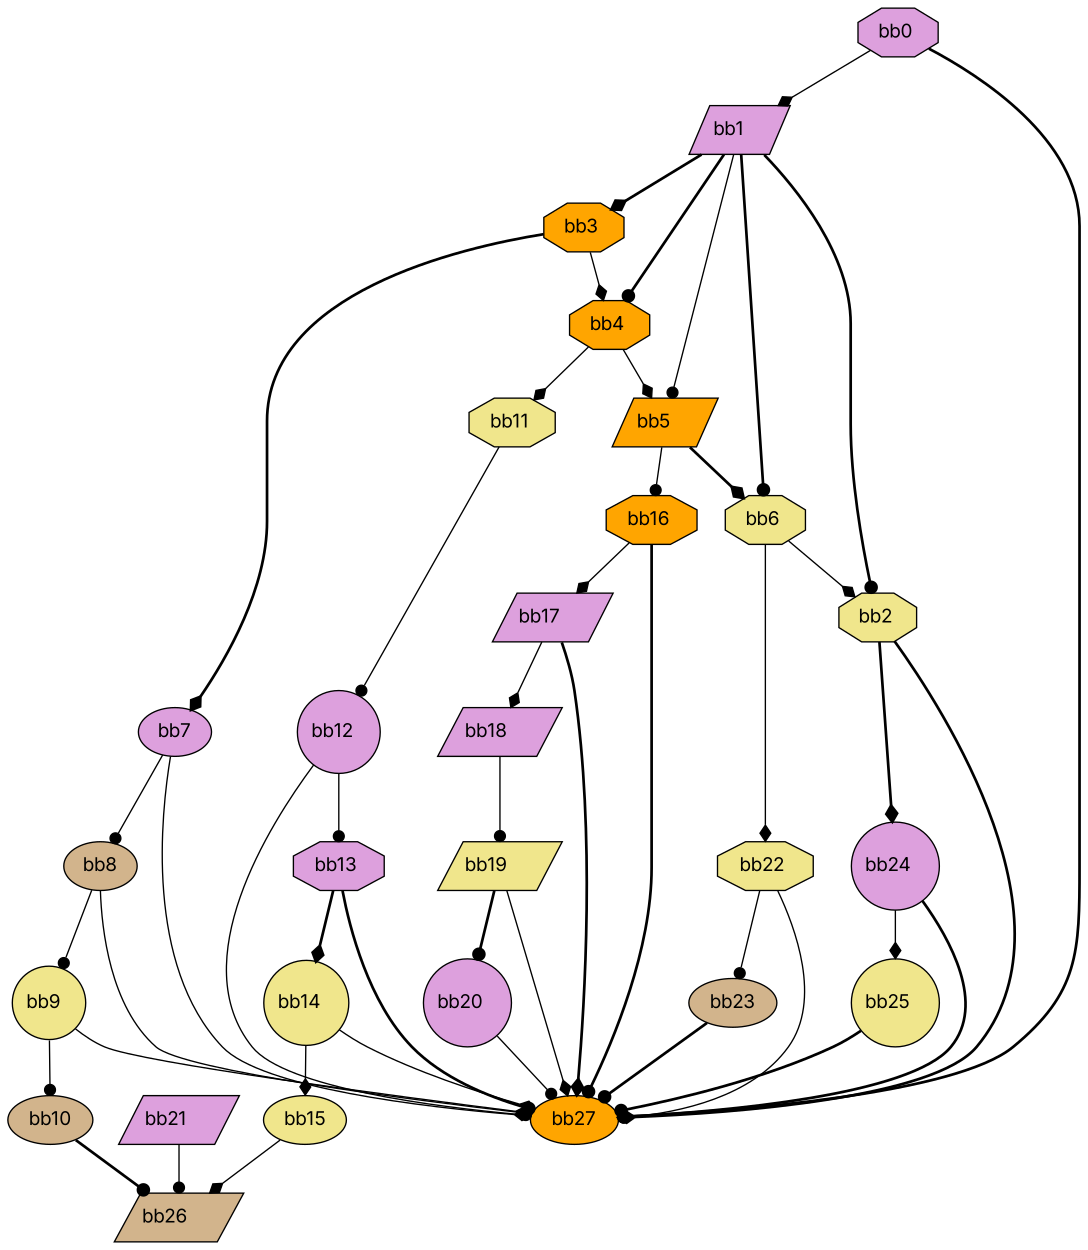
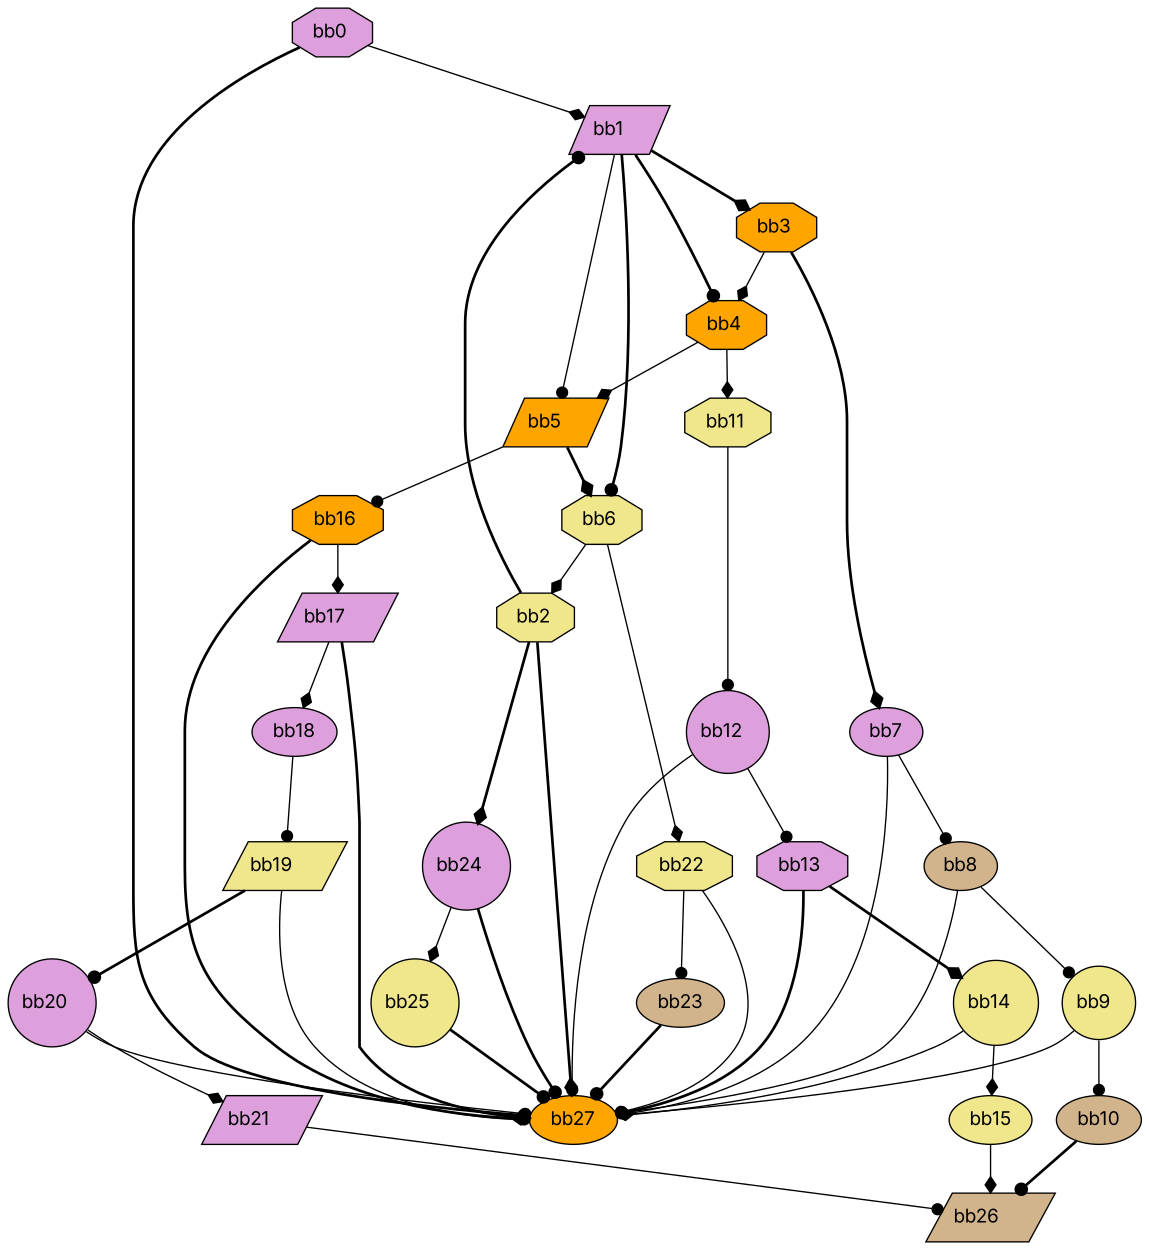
  digraph {
    fontname=Inter
    node [fillcolor=plum fontname=Inter shape=octagon style=filled]
    edge [arrowhead=dot fontname=Inter style=solid]
    n1 [label="bb0\l"]
    n2 [label="bb1\l" shape=parallelogram]
    n3 [fillcolor=orange label="bb27\l" shape=ellipse]
    n4 [fillcolor=khaki label="bb2\l"]
    n5 [fillcolor=orange label="bb3\l"]
    n6 [fillcolor=orange label="bb4\l"]
    n7 [fillcolor=orange label="bb5\l" shape=parallelogram]
    n8 [fillcolor=khaki label="bb6\l"]
    n9 [label="bb24\l" shape=circle]
    n10 [label="bb7\l" shape=ellipse]
    n11 [fillcolor=khaki label="bb11\l"]
    n12 [fillcolor=orange label="bb16\l"]
    n13 [fillcolor=khaki label="bb22\l"]
    n14 [fillcolor=khaki label="bb25\l" shape=circle]
    n15 [fillcolor=tan label="bb8\l" shape=ellipse]
    n16 [label="bb12\l" shape=circle]
    n17 [label="bb17\l" shape=parallelogram]
    n18 [fillcolor=tan label="bb23\l" shape=ellipse]
    n19 [fillcolor=khaki label="bb9\l" shape=circle]
    n20 [fillcolor=tan label="bb10\l" shape=ellipse]
    n21 [fillcolor=tan label="bb26\l" shape=parallelogram]
    n22 [label="bb13\l"]
    n23 [fillcolor=khaki label="bb14\l" shape=circle]
    n24 [fillcolor=khaki label="bb15\l" shape=ellipse]
-   n25 [label="bb18\l" shape=parallelogram]
+   n25 [label="bb18\l" shape=ellipse]
    n26 [fillcolor=khaki label="bb19\l" shape=parallelogram]
    n27 [label="bb20\l" shape=circle]
    n28 [label="bb21\l" shape=parallelogram]
    n1 -> n2 [arrowhead=diamond]
    n1 -> n3 [style=bold]
-   n2 -> n4 [style=bold]
+   n4 -> n2 [style=bold]
    n2 -> n5 [arrowhead=diamond style=bold]
    n2 -> n6 [style=bold]
    n2 -> n7
    n2 -> n8 [style=bold]
    n4 -> n3 [arrowhead=diamond style=bold]
    n4 -> n9 [arrowhead=diamond style=bold]
    n5 -> n6 [arrowhead=diamond]
    n5 -> n10 [arrowhead=diamond style=bold]
    n6 -> n7 [arrowhead=diamond]
    n6 -> n11 [arrowhead=diamond]
    n7 -> n8 [arrowhead=diamond style=bold]
    n7 -> n12
    n8 -> n4 [arrowhead=diamond]
    n8 -> n13 [arrowhead=diamond]
    n9 -> n3 [style=bold]
    n9 -> n14 [arrowhead=diamond]
    n10 -> n3 [arrowhead=diamond]
    n10 -> n15
    n11 -> n16
    n12 -> n3 [style=bold]
    n12 -> n17 [arrowhead=diamond]
    n13 -> n3
    n13 -> n18
    n14 -> n3 [style=bold]
    n15 -> n3
    n15 -> n19
    n16 -> n3
    n16 -> n22
    n17 -> n3 [arrowhead=diamond style=bold]
    n17 -> n25 [arrowhead=diamond]
    n18 -> n3 [style=bold]
    n19 -> n3 [arrowhead=diamond]
    n19 -> n20
    n20 -> n21 [style=bold]
    n22 -> n3 [style=bold]
    n22 -> n23 [arrowhead=diamond style=bold]
    n23 -> n3 [arrowhead=diamond]
    n23 -> n24 [arrowhead=diamond]
    n24 -> n21 [arrowhead=diamond]
    n25 -> n26
    n26 -> n3 [arrowhead=diamond]
    n26 -> n27 [style=bold]
    n27 -> n3
+   n27 -> n28 [arrowhead=diamond]
    n28 -> n21
  }
